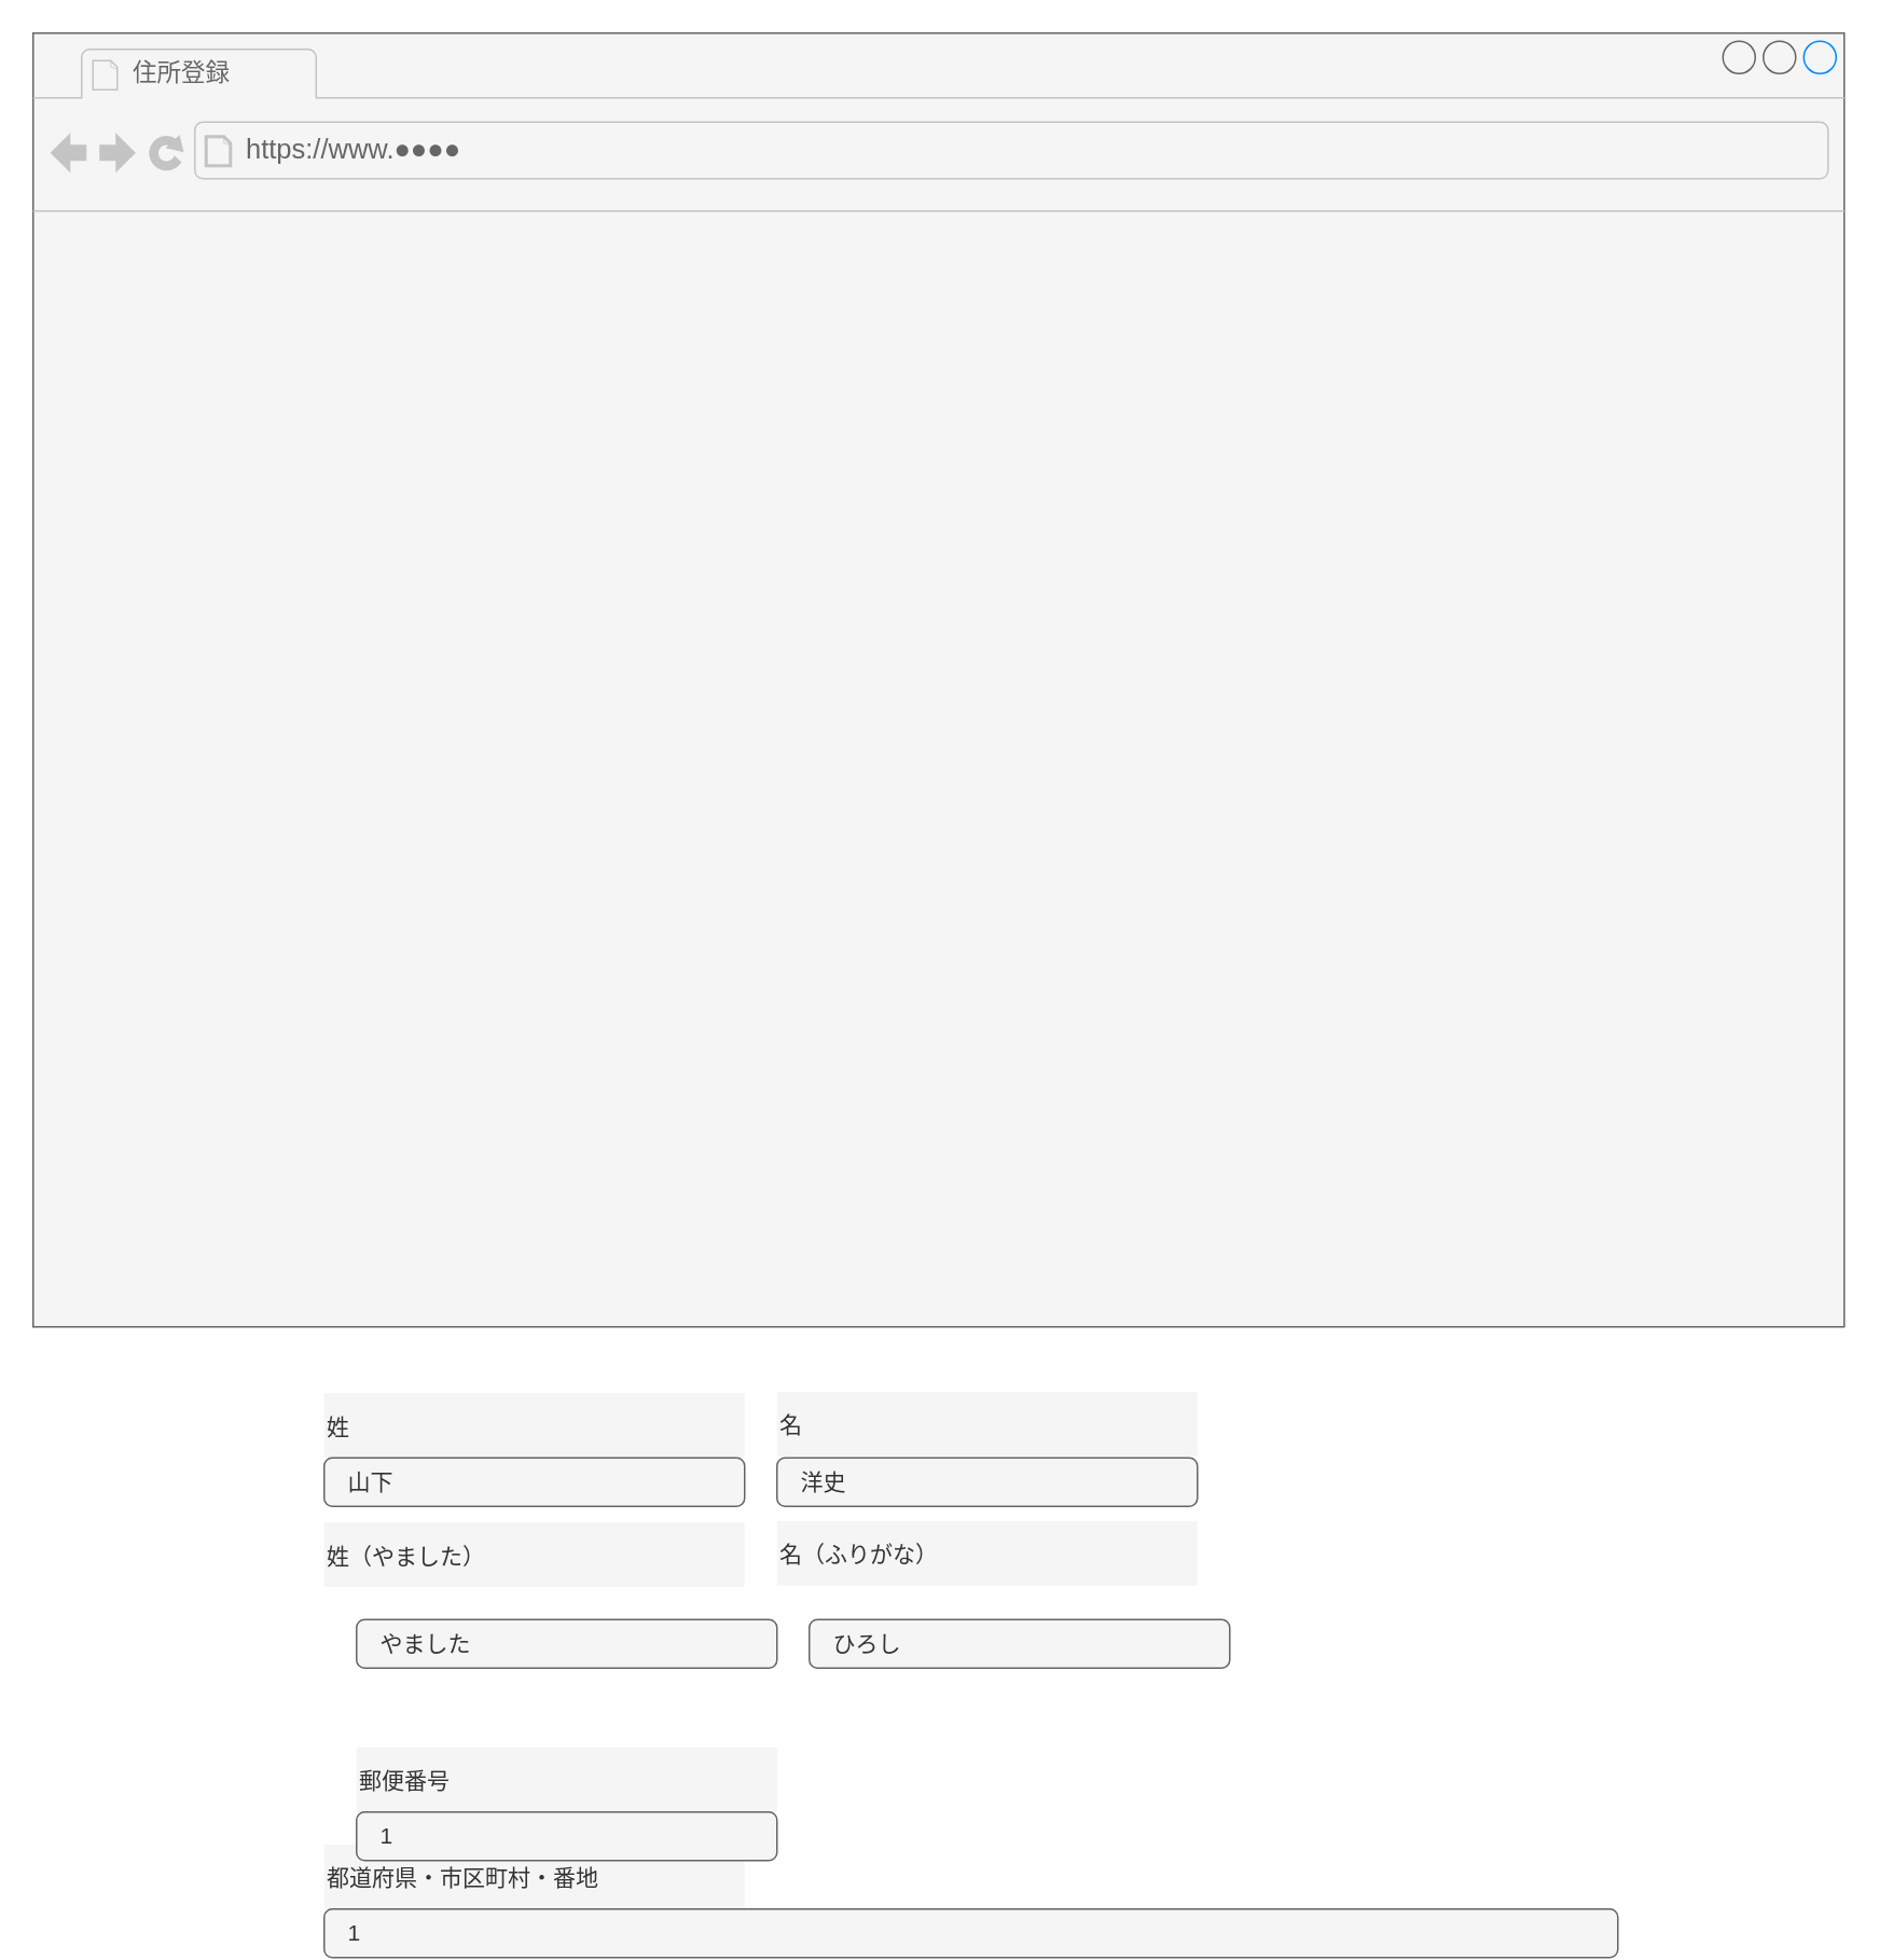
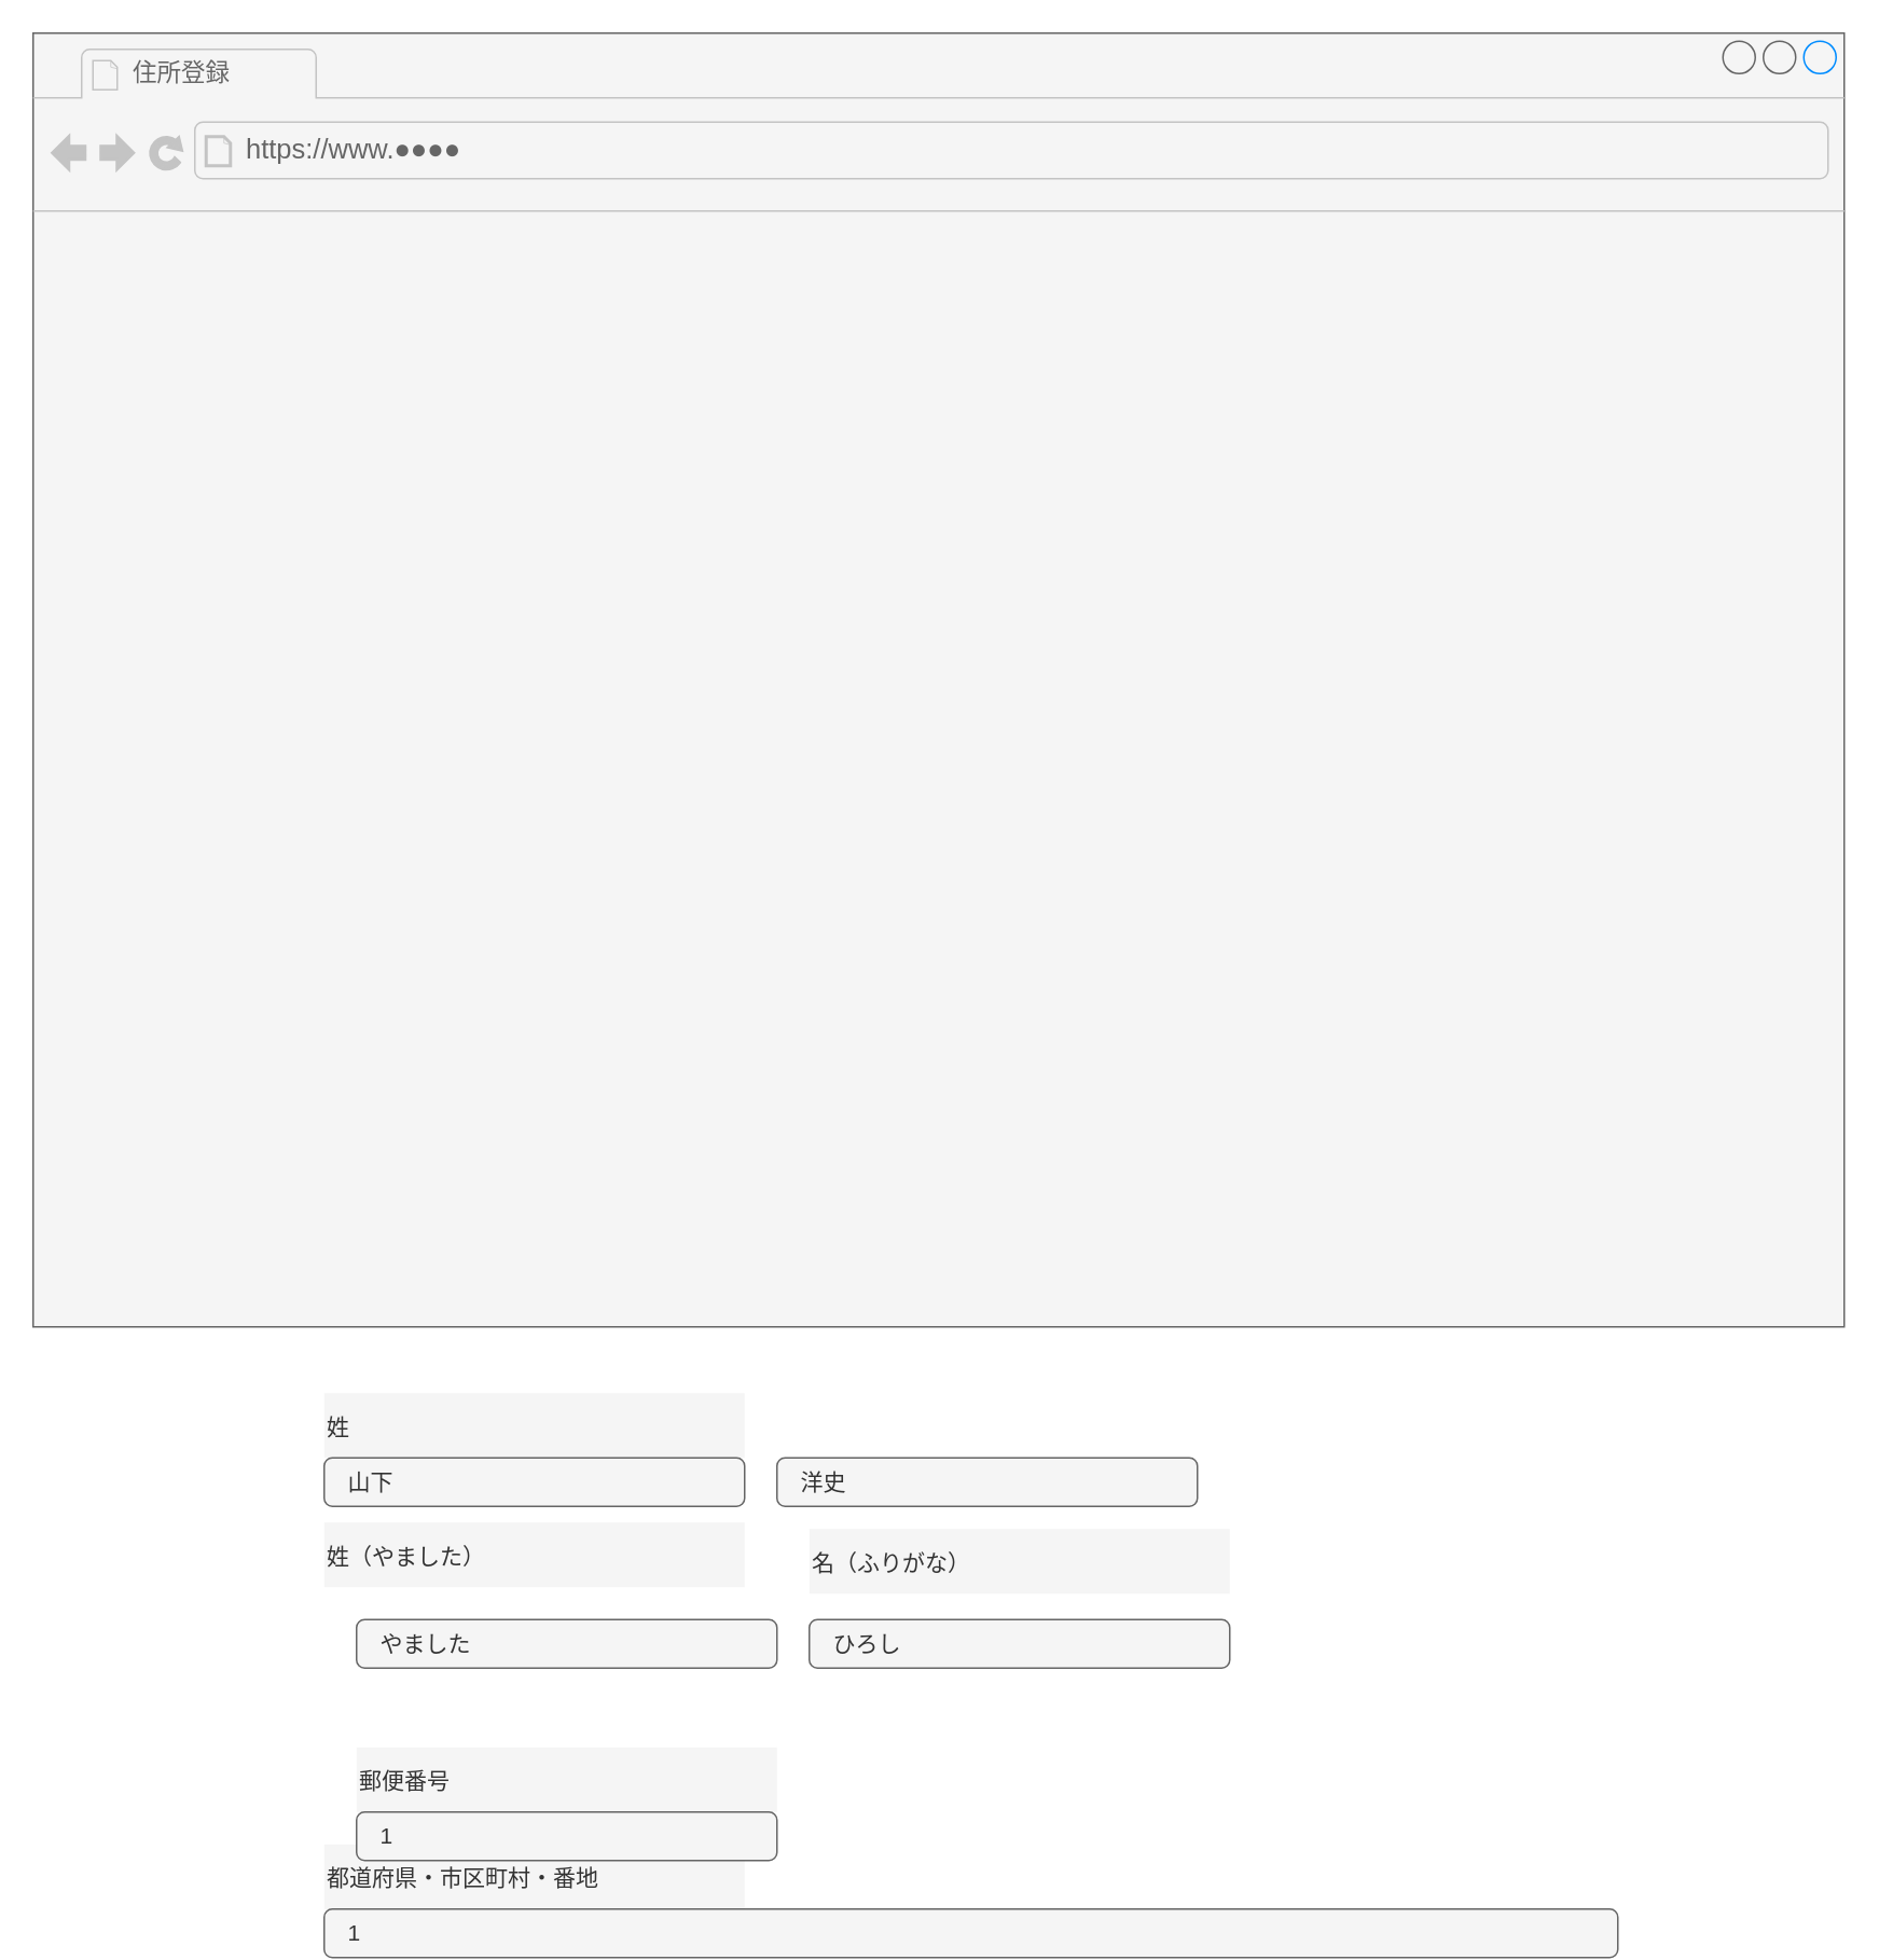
  <mxCell id="0" />
  <mxCell id="1" parent="0" />
  <mxCell id="2" value="" style="strokeWidth=1;shadow=0;dashed=0;align=center;html=1;shape=mxgraph.mockup.containers.browserWindow;rSize=0;strokeColor2=#008cff;strokeColor3=#c4c4c4;mainText=,;recursiveResize=0;fillColor=#f5f5f5;strokeColor=#666666;fontColor=#333333;" parent="1" vertex="1"><mxGeometry x="20" y="20" width="1120" height="800" as="geometry" /></mxCell>
  <mxCell id="3" value="&lt;font style=&quot;font-size: 15px&quot;&gt;住所登録&lt;/font&gt;" style="strokeWidth=1;shadow=0;dashed=0;align=center;html=1;shape=mxgraph.mockup.containers.anchor;fontSize=17;fontColor=#666666;align=left;" parent="2" vertex="1"><mxGeometry x="60" y="12" width="100" height="26" as="geometry" /></mxCell>
  <mxCell id="4" value="https://www.●●●●" style="strokeWidth=1;shadow=0;dashed=0;align=center;html=1;shape=mxgraph.mockup.containers.anchor;rSize=0;fontSize=17;fontColor=#666666;align=left;" parent="2" vertex="1"><mxGeometry x="130" y="60" width="250" height="26" as="geometry" /></mxCell>
  <mxCell id="5" value="姓" style="align=left;fontSize=14;fillColor=#f5f5f5;fontColor=#333333;strokeColor=none;" parent="2" vertex="1"><mxGeometry x="180" y="841" width="260" height="40" as="geometry" /></mxCell>
  <mxCell id="6" value="山下" style="html=1;shadow=0;dashed=0;shape=mxgraph.bootstrap.rrect;rSize=5;align=left;spacing=15;fontSize=14;fillColor=#f5f5f5;strokeColor=#666666;fontColor=#333333;" parent="2" vertex="1"><mxGeometry width="260" height="30" relative="1" as="geometry"><mxPoint x="180" y="881" as="offset" /></mxGeometry></mxCell>
  <mxCell id="7" value="洋史" style="html=1;shadow=0;dashed=0;shape=mxgraph.bootstrap.rrect;rSize=5;align=left;spacing=15;fontSize=14;fillColor=#f5f5f5;strokeColor=#666666;fontColor=#333333;" parent="2" vertex="1"><mxGeometry width="260" height="30" relative="1" as="geometry"><mxPoint x="460" y="881" as="offset" /></mxGeometry></mxCell>
- <mxCell id="8" value="名" style="align=left;fontSize=14;fillColor=#f5f5f5;fontColor=#333333;strokeColor=none;" parent="2" vertex="1"><mxGeometry x="460" y="840" width="260" height="40" as="geometry" /></mxCell>
  <mxCell id="9" value="都道府県・市区町村・番地" style="align=left;fontSize=14;fillColor=#f5f5f5;fontColor=#333333;strokeColor=none;" parent="2" vertex="1"><mxGeometry width="260" height="40" relative="1" as="geometry"><mxPoint x="180" y="1120" as="offset" /></mxGeometry></mxCell>
  <mxCell id="10" value="1" style="html=1;shadow=0;dashed=0;shape=mxgraph.bootstrap.rrect;rSize=5;align=left;spacing=15;fontSize=14;fillColor=#f5f5f5;strokeColor=#666666;fontColor=#333333;" parent="2" vertex="1"><mxGeometry width="800" height="30" relative="1" as="geometry"><mxPoint x="180" y="1160" as="offset" /></mxGeometry></mxCell>
- <mxCell id="11" value="名（ふりがな）" style="align=left;fontSize=14;fillColor=#f5f5f5;fontColor=#333333;strokeColor=none;" parent="1" vertex="1"><mxGeometry x="480" y="940" width="260" height="40" as="geometry" /></mxCell>
+ <mxCell id="11" value="名（ふりがな）" style="align=left;fontSize=14;fillColor=#f5f5f5;fontColor=#333333;strokeColor=none;" parent="1" vertex="1"><mxGeometry x="500" y="945" width="260" height="40" as="geometry" /></mxCell>
  <mxCell id="12" value="姓（やました）" style="align=left;fontSize=14;fillColor=#f5f5f5;fontColor=#333333;strokeColor=none;" parent="1" vertex="1"><mxGeometry x="200" y="941" width="260" height="40" as="geometry" /></mxCell>
  <mxCell id="13" value="ひろし" style="html=1;shadow=0;dashed=0;shape=mxgraph.bootstrap.rrect;rSize=5;align=left;spacing=15;fontSize=14;fillColor=#f5f5f5;strokeColor=#666666;fontColor=#333333;" parent="1" vertex="1"><mxGeometry width="260" height="30" relative="1" as="geometry"><mxPoint x="500" y="1001" as="offset" /></mxGeometry></mxCell>
  <mxCell id="14" value="やました" style="html=1;shadow=0;dashed=0;shape=mxgraph.bootstrap.rrect;rSize=5;align=left;spacing=15;fontSize=14;fillColor=#f5f5f5;strokeColor=#666666;fontColor=#333333;" parent="1" vertex="1"><mxGeometry width="260" height="30" relative="1" as="geometry"><mxPoint x="220" y="1001" as="offset" /></mxGeometry></mxCell>
  <mxCell id="15" value="郵便番号" style="align=left;fontSize=14;fillColor=#f5f5f5;fontColor=#333333;strokeColor=none;" vertex="1" parent="1"><mxGeometry width="260" height="40" relative="1" as="geometry"><mxPoint x="220" y="1080" as="offset" /></mxGeometry></mxCell>
  <mxCell id="16" value="1" style="html=1;shadow=0;dashed=0;shape=mxgraph.bootstrap.rrect;rSize=5;align=left;spacing=15;fontSize=14;fillColor=#f5f5f5;strokeColor=#666666;fontColor=#333333;" vertex="1" parent="1"><mxGeometry width="260" height="30" relative="1" as="geometry"><mxPoint x="220" y="1120" as="offset" /></mxGeometry></mxCell>
